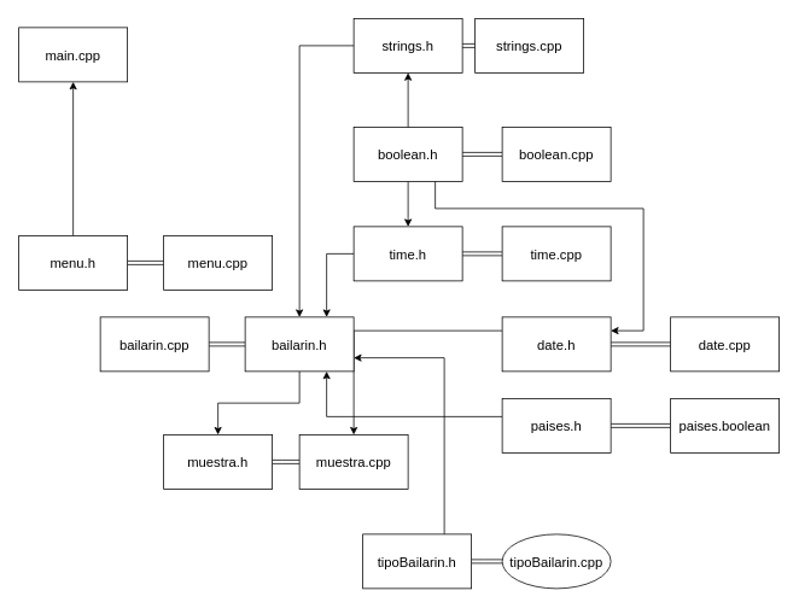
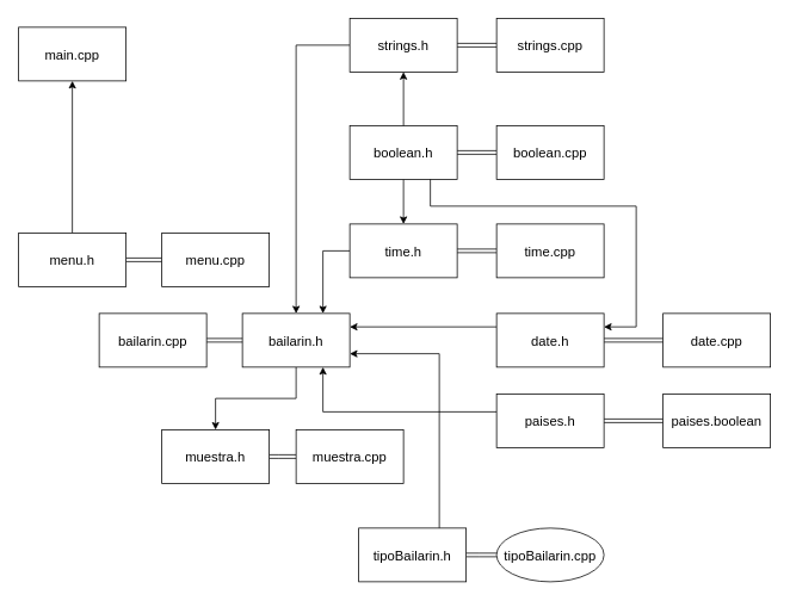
  <mxCell id="0" />
  <mxCell id="1" parent="0" />
  <mxCell id="2" style="edgeStyle=orthogonalEdgeStyle;rounded=0;orthogonalLoop=1;jettySize=auto;html=1;exitX=1;exitY=0.5;exitDx=0;exitDy=0;entryX=0;entryY=0.5;entryDx=0;entryDy=0;shape=link;fontSize=15;" parent="1" source="4" target="24" edge="1"><mxGeometry relative="1" as="geometry" /></mxCell>
  <mxCell id="3" style="edgeStyle=orthogonalEdgeStyle;rounded=0;orthogonalLoop=1;jettySize=auto;html=1;exitX=0;exitY=0.5;exitDx=0;exitDy=0;entryX=0.5;entryY=0;entryDx=0;entryDy=0;fontSize=15;" parent="1" source="4" target="15" edge="1"><mxGeometry relative="1" as="geometry"><Array as="points"><mxPoint x="330" y="50" /></Array></mxGeometry></mxCell>
  <mxCell id="4" value="strings.h" style="rounded=0;whiteSpace=wrap;html=1;fontSize=15;" parent="1" vertex="1"><mxGeometry x="390" y="20" width="120" height="60" as="geometry" /></mxCell>
  <mxCell id="5" style="edgeStyle=orthogonalEdgeStyle;rounded=0;orthogonalLoop=1;jettySize=auto;html=1;exitX=0.5;exitY=1;exitDx=0;exitDy=0;entryX=0.5;entryY=0;entryDx=0;entryDy=0;fontSize=15;" parent="1" source="7" target="13" edge="1"><mxGeometry relative="1" as="geometry"><Array as="points"><mxPoint x="450" y="240" /><mxPoint x="450" y="240" /></Array></mxGeometry></mxCell>
  <mxCell id="6" style="edgeStyle=orthogonalEdgeStyle;rounded=0;orthogonalLoop=1;jettySize=auto;html=1;exitX=1;exitY=0.5;exitDx=0;exitDy=0;entryX=0;entryY=0.5;entryDx=0;entryDy=0;shape=link;fontSize=15;" parent="1" source="7" target="25" edge="1"><mxGeometry relative="1" as="geometry" /></mxCell>
  <mxCell id="7" value="boolean.h" style="rounded=0;whiteSpace=wrap;html=1;fontSize=15;" parent="1" vertex="1"><mxGeometry x="390" y="140" width="120" height="60" as="geometry" /></mxCell>
- <mxCell id="8" style="edgeStyle=orthogonalEdgeStyle;rounded=0;orthogonalLoop=1;jettySize=auto;html=1;exitX=0;exitY=0.25;exitDx=0;exitDy=0;fontSize=15;" parent="1" source="10" target="30" edge="1"><mxGeometry relative="1" as="geometry" /></mxCell>
+ <mxCell id="8" style="edgeStyle=orthogonalEdgeStyle;rounded=0;orthogonalLoop=1;jettySize=auto;html=1;exitX=0;exitY=0.25;exitDx=0;exitDy=0;entryX=1;entryY=0.25;entryDx=0;entryDy=0;fontSize=15;" parent="1" source="10" target="15" edge="1"><mxGeometry relative="1" as="geometry" /></mxCell>
  <mxCell id="9" style="edgeStyle=orthogonalEdgeStyle;rounded=0;orthogonalLoop=1;jettySize=auto;html=1;shape=link;fontSize=15;" parent="1" source="10" target="26" edge="1"><mxGeometry relative="1" as="geometry" /></mxCell>
  <mxCell id="10" value="date&lt;span style=&quot;background-color: initial; font-size: 15px;&quot;&gt;.h&lt;/span&gt;" style="rounded=0;whiteSpace=wrap;html=1;fontSize=15;" parent="1" vertex="1"><mxGeometry x="554" y="350" width="120" height="60" as="geometry" /></mxCell>
  <mxCell id="11" style="edgeStyle=orthogonalEdgeStyle;rounded=0;orthogonalLoop=1;jettySize=auto;html=1;exitX=0;exitY=0.5;exitDx=0;exitDy=0;entryX=0.75;entryY=0;entryDx=0;entryDy=0;fontSize=15;" parent="1" source="13" target="15" edge="1"><mxGeometry relative="1" as="geometry" /></mxCell>
  <mxCell id="12" style="edgeStyle=orthogonalEdgeStyle;rounded=0;orthogonalLoop=1;jettySize=auto;html=1;shape=link;fontSize=15;" parent="1" source="13" target="27" edge="1"><mxGeometry relative="1" as="geometry" /></mxCell>
  <mxCell id="13" value="time.h" style="rounded=0;whiteSpace=wrap;html=1;fontSize=15;" parent="1" vertex="1"><mxGeometry x="390" y="250" width="120" height="60" as="geometry" /></mxCell>
  <mxCell id="14" style="edgeStyle=orthogonalEdgeStyle;rounded=0;orthogonalLoop=1;jettySize=auto;html=1;entryX=0.5;entryY=0;entryDx=0;entryDy=0;fontSize=15;" parent="1" source="15" target="20" edge="1"><mxGeometry relative="1" as="geometry" /></mxCell>
  <mxCell id="15" value="bailarin.h" style="rounded=0;whiteSpace=wrap;html=1;fontSize=15;" parent="1" vertex="1"><mxGeometry x="270" y="350" width="120" height="60" as="geometry" /></mxCell>
  <mxCell id="16" style="edgeStyle=orthogonalEdgeStyle;rounded=0;orthogonalLoop=1;jettySize=auto;html=1;entryX=1;entryY=0.75;entryDx=0;entryDy=0;fontSize=15;" parent="1" source="18" target="15" edge="1"><mxGeometry relative="1" as="geometry"><mxPoint x="430" y="420" as="targetPoint" /><Array as="points"><mxPoint x="490" y="395" /></Array></mxGeometry></mxCell>
  <mxCell id="17" style="edgeStyle=orthogonalEdgeStyle;rounded=0;orthogonalLoop=1;jettySize=auto;html=1;entryX=0;entryY=0.5;entryDx=0;entryDy=0;shape=link;fontSize=15;" parent="1" source="18" target="29" edge="1"><mxGeometry relative="1" as="geometry" /></mxCell>
  <mxCell id="18" value="tipoBailarin.h" style="rounded=0;whiteSpace=wrap;html=1;fontSize=15;" parent="1" vertex="1"><mxGeometry x="400" y="590" width="120" height="60" as="geometry" /></mxCell>
  <mxCell id="19" style="edgeStyle=orthogonalEdgeStyle;rounded=0;orthogonalLoop=1;jettySize=auto;html=1;entryX=0;entryY=0.5;entryDx=0;entryDy=0;shape=link;fontSize=15;" parent="1" source="20" target="30" edge="1"><mxGeometry relative="1" as="geometry" /></mxCell>
  <mxCell id="20" value="muestra.h" style="rounded=0;whiteSpace=wrap;html=1;fontSize=15;" parent="1" vertex="1"><mxGeometry x="180" y="480" width="120" height="60" as="geometry" /></mxCell>
  <mxCell id="21" style="edgeStyle=orthogonalEdgeStyle;rounded=0;orthogonalLoop=1;jettySize=auto;html=1;shape=link;fontSize=15;" parent="1" source="23" target="28" edge="1"><mxGeometry relative="1" as="geometry" /></mxCell>
  <mxCell id="22" style="edgeStyle=orthogonalEdgeStyle;rounded=0;orthogonalLoop=1;jettySize=auto;html=1;entryX=0.75;entryY=1;entryDx=0;entryDy=0;fontSize=15;" edge="1" parent="1" source="23" target="15"><mxGeometry relative="1" as="geometry"><Array as="points"><mxPoint x="360" y="460" /></Array></mxGeometry></mxCell>
  <mxCell id="23" value="paises.h" style="rounded=0;whiteSpace=wrap;html=1;fontSize=15;" parent="1" vertex="1"><mxGeometry x="554" y="440" width="120" height="60" as="geometry" /></mxCell>
- <mxCell id="24" value="strings.cpp" style="rounded=0;whiteSpace=wrap;html=1;fontSize=15;" parent="1" vertex="1"><mxGeometry x="524" y="20" width="120" height="60" as="geometry" /></mxCell>
+ <mxCell id="24" value="strings.cpp" style="rounded=0;whiteSpace=wrap;html=1;fontSize=15;" parent="1" vertex="1"><mxGeometry x="554" y="20" width="120" height="60" as="geometry" /></mxCell>
  <mxCell id="25" value="boolean.cpp" style="rounded=0;whiteSpace=wrap;html=1;fontSize=15;" parent="1" vertex="1"><mxGeometry x="554" y="140" width="120" height="60" as="geometry" /></mxCell>
  <mxCell id="26" value="date&lt;span style=&quot;background-color: initial; font-size: 15px;&quot;&gt;.cpp&lt;/span&gt;" style="rounded=0;whiteSpace=wrap;html=1;fontSize=15;" parent="1" vertex="1"><mxGeometry x="740" y="350" width="120" height="60" as="geometry" /></mxCell>
  <mxCell id="27" value="time.cpp" style="rounded=0;whiteSpace=wrap;html=1;fontSize=15;" parent="1" vertex="1"><mxGeometry x="554" y="250" width="120" height="60" as="geometry" /></mxCell>
  <mxCell id="28" value="paises.boolean" style="rounded=0;whiteSpace=wrap;html=1;fontSize=15;" parent="1" vertex="1"><mxGeometry x="740" y="440" width="120" height="60" as="geometry" /></mxCell>
  <mxCell id="29" value="tipoBailarin.cpp" style="ellipse;whiteSpace=wrap;html=1;fontSize=15;" parent="1" vertex="1"><mxGeometry x="554" y="590" width="120" height="60" as="geometry" /></mxCell>
  <mxCell id="30" value="muestra.cpp" style="rounded=0;whiteSpace=wrap;html=1;fontSize=15;" parent="1" vertex="1"><mxGeometry x="330" y="480" width="120" height="60" as="geometry" /></mxCell>
  <mxCell id="31" style="edgeStyle=orthogonalEdgeStyle;rounded=0;orthogonalLoop=1;jettySize=auto;html=1;entryX=0.5;entryY=1;entryDx=0;entryDy=0;fontSize=15;" parent="1" source="7" target="4" edge="1"><mxGeometry relative="1" as="geometry" /></mxCell>
  <mxCell id="32" style="edgeStyle=orthogonalEdgeStyle;rounded=0;orthogonalLoop=1;jettySize=auto;html=1;shape=link;fontSize=15;" parent="1" source="33" target="15" edge="1"><mxGeometry relative="1" as="geometry" /></mxCell>
  <mxCell id="33" value="bailarin.cpp" style="rounded=0;whiteSpace=wrap;html=1;fontSize=15;" parent="1" vertex="1"><mxGeometry x="110" y="350" width="120" height="60" as="geometry" /></mxCell>
  <mxCell id="34" style="edgeStyle=orthogonalEdgeStyle;rounded=0;orthogonalLoop=1;jettySize=auto;html=1;entryX=0.5;entryY=1;entryDx=0;entryDy=0;fontSize=15;" parent="1" source="36" target="38" edge="1"><mxGeometry relative="1" as="geometry" /></mxCell>
  <mxCell id="35" style="edgeStyle=orthogonalEdgeStyle;rounded=0;orthogonalLoop=1;jettySize=auto;html=1;shape=link;fontSize=15;" parent="1" source="36" target="37" edge="1"><mxGeometry relative="1" as="geometry" /></mxCell>
  <mxCell id="36" value="menu.h" style="rounded=0;whiteSpace=wrap;html=1;fontSize=15;" parent="1" vertex="1"><mxGeometry x="20" y="260" width="120" height="60" as="geometry" /></mxCell>
  <mxCell id="37" value="menu.cpp" style="rounded=0;whiteSpace=wrap;html=1;fontSize=15;" parent="1" vertex="1"><mxGeometry x="180" y="260" width="120" height="60" as="geometry" /></mxCell>
  <mxCell id="38" value="main.cpp" style="rounded=0;whiteSpace=wrap;html=1;fontSize=15;" parent="1" vertex="1"><mxGeometry x="20" y="30" width="120" height="60" as="geometry" /></mxCell>
  <mxCell id="39" style="edgeStyle=orthogonalEdgeStyle;rounded=0;orthogonalLoop=1;jettySize=auto;html=1;entryX=1;entryY=0.25;entryDx=0;entryDy=0;exitX=0.75;exitY=1;exitDx=0;exitDy=0;fontSize=15;" parent="1" source="7" target="10" edge="1"><mxGeometry relative="1" as="geometry"><mxPoint x="500" y="230" as="sourcePoint" /><Array as="points"><mxPoint x="480" y="230" /><mxPoint x="710" y="230" /><mxPoint x="710" y="365" /></Array></mxGeometry></mxCell>
